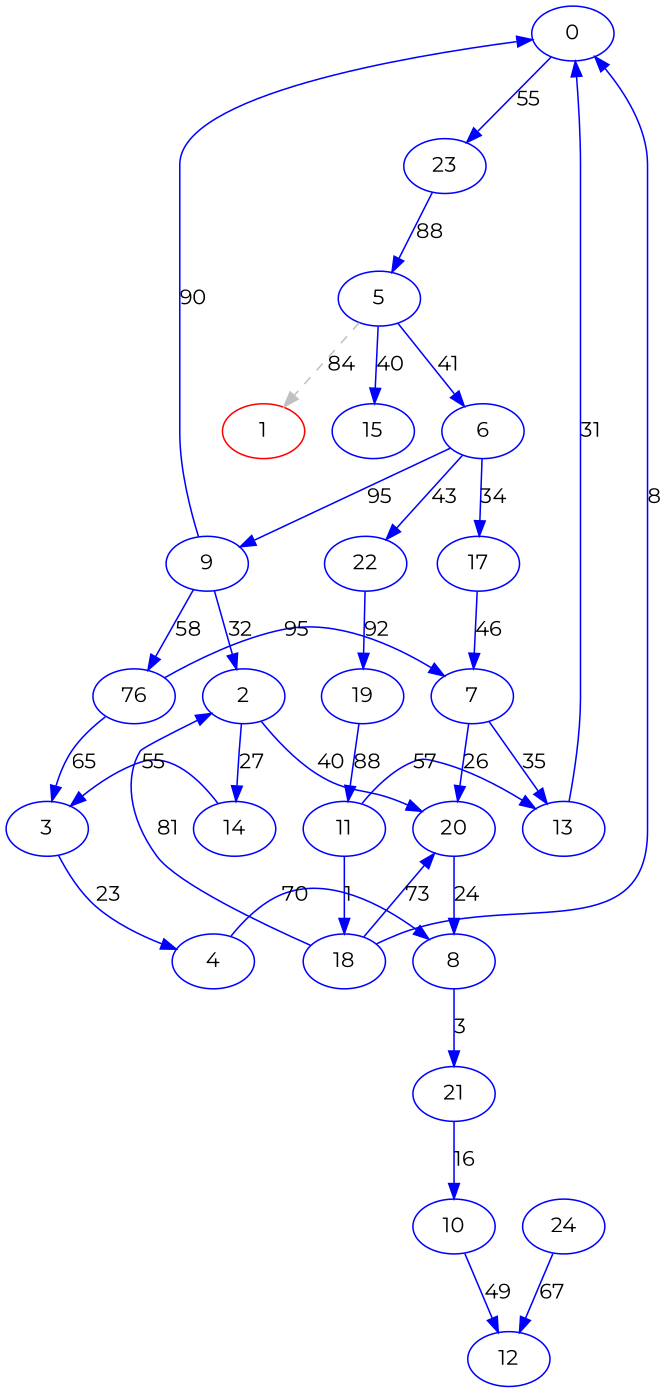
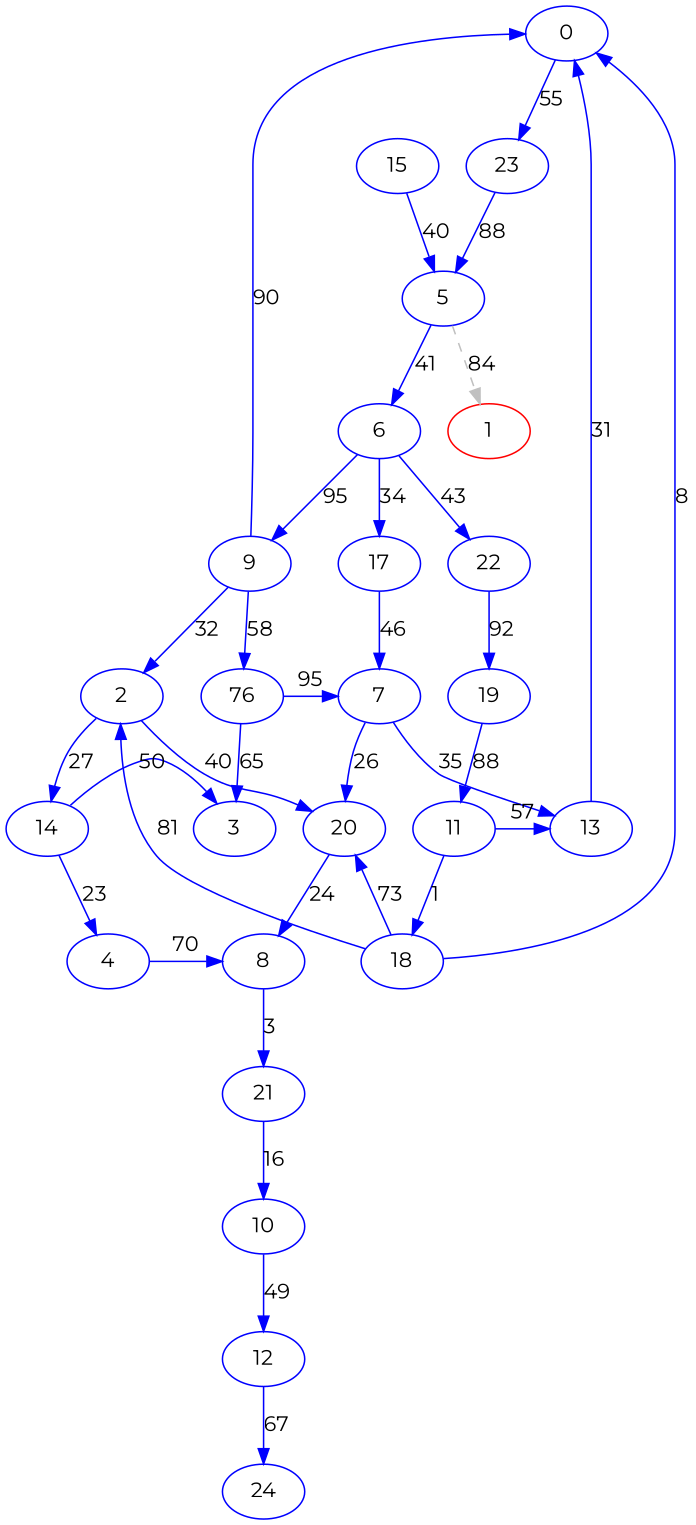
  digraph {
    fontname=Montserrat
    rankdir=TB
    ranksep=equally
    node [color=blue fontname=Montserrat]
    edge [color=blue fontname=Montserrat]
    0
    23
    5
    6
    1 [color=red]
    17
    22
    9
    7
    19
    n11 [label=76]
    2
    20
    13
    11
    3
    14
    8
    18
    4
    21
    10
    12
    24
    15
    subgraph sub_1 {
      rank=same
      0
    }
    subgraph sub_2 {
      rank=same
      23
    }
    subgraph sub_3 {
      rank=same
      5
    }
    subgraph sub_4 {
      rank=same
      6
      1
    }
    subgraph sub_5 {
      rank=same
      17
      22
      9
    }
    subgraph sub_6 {
      rank=same
      7
      19
      n11
      2
    }
    subgraph sub_7 {
      rank=same
      20
      13
      11
      3
      14
    }
    subgraph sub_8 {
      rank=same
      8
      18
      4
    }
    subgraph sub_9 {
      rank=same
      21
    }
    subgraph sub_10 {
      rank=same
      10
    }
    subgraph sub_11 {
      rank=same
      12
    }
    subgraph sub_12 {
      rank=same
      24
    }
    subgraph sub_13 {
      rank=same
      15
    }
    subgraph sub_14 {
      rank=same
    }
    0 -> 23 [label=55]
    23 -> 5 [label=88]
    5 -> 6 [label=41]
    5 -> 1 [color=grey label=84 style=dashed]
    6 -> 17 [label=34]
    6 -> 22 [label=43]
    6 -> 9 [label=95]
    17 -> 7 [label=46]
    22 -> 19 [label=92]
    9 -> 0 [label=90]
    9 -> n11 [label=58]
    9 -> 2 [label=32]
    7 -> 20 [label=26]
    7 -> 13 [label=35]
    19 -> 11 [label=88]
    n11 -> 7 [label=95]
    n11 -> 3 [label=65]
    2 -> 20 [label=40]
    2 -> 14 [label=27]
    20 -> 8 [label=24]
    13 -> 0 [label=31]
    11 -> 13 [label=57]
    11 -> 18 [label=1]
-   3 -> 4 [label=23]
-   14 -> 3 [label=55]
+   14 -> 4 [label=23]
+   14 -> 3 [label=50]
    8 -> 21 [label=3]
    18 -> 0 [label=8]
    18 -> 2 [label=81]
    18 -> 20 [label=73]
    4 -> 8 [label=70]
    21 -> 10 [label=16]
    10 -> 12 [label=49]
-   24 -> 12 [label=67]
-   5 -> 15 [label=40]
+   12 -> 24 [label=67]
+   15 -> 5 [label=40]
  }
